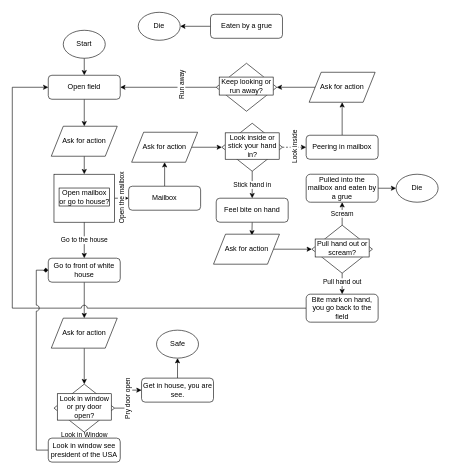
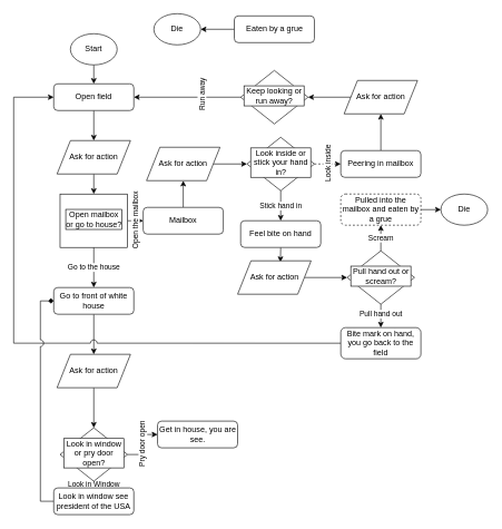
  <mxCell id="0" />
  <mxCell id="1" parent="0" />
  <mxCell id="2" style="edgeStyle=orthogonalEdgeStyle;rounded=0;orthogonalLoop=1;jettySize=auto;html=1;exitX=0.5;exitY=1;exitDx=0;exitDy=0;entryX=0.5;entryY=0;entryDx=0;entryDy=0;endArrow=classic;endFill=1;" edge="1" parent="1" source="3" target="12"><mxGeometry relative="1" as="geometry" /></mxCell>
  <mxCell id="3" value="Open field" style="rounded=1;whiteSpace=wrap;html=1;fontSize=12;glass=0;strokeWidth=1;shadow=0;" parent="1" vertex="1"><mxGeometry x="80" y="125" width="120" height="40" as="geometry" /></mxCell>
  <mxCell id="4" value="Go to the house" style="edgeStyle=orthogonalEdgeStyle;rounded=0;orthogonalLoop=1;jettySize=auto;html=1;exitX=0.5;exitY=1;exitDx=0;exitDy=0;entryX=0.5;entryY=0;entryDx=0;entryDy=0;endArrow=classic;endFill=1;" edge="1" parent="1" source="6" target="14"><mxGeometry relative="1" as="geometry" /></mxCell>
  <mxCell id="5" value="Open the mailbox" style="edgeStyle=orthogonalEdgeStyle;rounded=0;orthogonalLoop=1;jettySize=auto;html=1;exitX=1;exitY=0.5;exitDx=0;exitDy=0;entryX=0;entryY=0.5;entryDx=0;entryDy=0;endArrow=classic;endFill=1;horizontal=0;" edge="1" parent="1" source="6" target="10"><mxGeometry relative="1" as="geometry" /></mxCell>
  <mxCell id="6" value="Open mailbox &lt;br&gt;or go to house?" style="whiteSpace=wrap;html=1;shadow=0;fontFamily=Helvetica;fontSize=12;align=center;strokeWidth=1;spacing=6;spacingTop=-4;labelBackgroundColor=#ffffff;labelBorderColor=#000000;rounded=0;" parent="1" vertex="1"><mxGeometry x="89.5" y="290" width="101" height="80" as="geometry" /></mxCell>
  <mxCell id="7" style="edgeStyle=orthogonalEdgeStyle;rounded=0;orthogonalLoop=1;jettySize=auto;html=1;exitX=0.5;exitY=1;exitDx=0;exitDy=0;entryX=0.5;entryY=0;entryDx=0;entryDy=0;" edge="1" parent="1" source="8" target="3"><mxGeometry relative="1" as="geometry" /></mxCell>
  <mxCell id="8" value="Start" style="ellipse;whiteSpace=wrap;html=1;aspect=fixed;" vertex="1" parent="1"><mxGeometry x="105" y="50" width="70" height="46.65" as="geometry" /></mxCell>
  <mxCell id="9" style="edgeStyle=orthogonalEdgeStyle;rounded=0;orthogonalLoop=1;jettySize=auto;html=1;exitX=0.5;exitY=0;exitDx=0;exitDy=0;entryX=0.5;entryY=1;entryDx=0;entryDy=0;endArrow=classic;endFill=1;" edge="1" parent="1" source="10" target="16"><mxGeometry relative="1" as="geometry" /></mxCell>
  <mxCell id="10" value="Mailbox" style="rounded=1;whiteSpace=wrap;html=1;fontSize=12;glass=0;strokeWidth=1;shadow=0;" vertex="1" parent="1"><mxGeometry x="214" y="310" width="120" height="40" as="geometry" /></mxCell>
  <mxCell id="11" style="edgeStyle=orthogonalEdgeStyle;rounded=0;orthogonalLoop=1;jettySize=auto;html=1;exitX=0.5;exitY=1;exitDx=0;exitDy=0;entryX=0.5;entryY=0;entryDx=0;entryDy=0;endArrow=classic;endFill=1;" edge="1" parent="1" source="12" target="6"><mxGeometry relative="1" as="geometry" /></mxCell>
  <mxCell id="12" value="Ask for action" style="shape=parallelogram;perimeter=parallelogramPerimeter;whiteSpace=wrap;html=1;fixedSize=1;labelBackgroundColor=#ffffff;" vertex="1" parent="1"><mxGeometry x="85" y="210" width="110" height="50" as="geometry" /></mxCell>
  <mxCell id="13" style="edgeStyle=orthogonalEdgeStyle;rounded=0;jumpStyle=arc;jumpSize=10;orthogonalLoop=1;jettySize=auto;html=1;exitX=0.5;exitY=1;exitDx=0;exitDy=0;endArrow=classic;endFill=1;entryX=0.5;entryY=0;entryDx=0;entryDy=0;" edge="1" parent="1" source="14" target="46"><mxGeometry relative="1" as="geometry"><mxPoint x="140" y="560" as="targetPoint" /></mxGeometry></mxCell>
  <mxCell id="14" value="Go to front of white house" style="rounded=1;whiteSpace=wrap;html=1;fontSize=12;glass=0;strokeWidth=1;shadow=0;" vertex="1" parent="1"><mxGeometry x="80" y="430" width="120" height="40" as="geometry" /></mxCell>
  <mxCell id="15" style="edgeStyle=orthogonalEdgeStyle;rounded=0;orthogonalLoop=1;jettySize=auto;html=1;exitX=1;exitY=0.5;exitDx=0;exitDy=0;endArrow=classic;endFill=1;" edge="1" parent="1" source="16" target="19"><mxGeometry relative="1" as="geometry" /></mxCell>
  <mxCell id="16" value="Ask for action" style="shape=parallelogram;perimeter=parallelogramPerimeter;whiteSpace=wrap;html=1;fixedSize=1;labelBackgroundColor=#ffffff;" vertex="1" parent="1"><mxGeometry x="219" y="220" width="110" height="50" as="geometry" /></mxCell>
  <mxCell id="17" value="Stick hand in" style="edgeStyle=orthogonalEdgeStyle;rounded=0;orthogonalLoop=1;jettySize=auto;html=1;exitX=0.5;exitY=1;exitDx=0;exitDy=0;entryX=0.5;entryY=0;entryDx=0;entryDy=0;endArrow=classic;endFill=1;" edge="1" parent="1" source="19" target="23"><mxGeometry relative="1" as="geometry" /></mxCell>
  <mxCell id="18" value="Look inside" style="edgeStyle=orthogonalEdgeStyle;rounded=0;orthogonalLoop=1;jettySize=auto;html=1;exitX=1;exitY=0.5;exitDx=0;exitDy=0;endArrow=classic;endFill=1;entryX=0;entryY=0.5;entryDx=0;entryDy=0;horizontal=0;dashed=1;" edge="1" parent="1" source="19" target="21"><mxGeometry relative="1" as="geometry"><mxPoint x="490" y="180" as="targetPoint" /><Array as="points"><mxPoint x="490" y="245" /><mxPoint x="490" y="245" /></Array></mxGeometry></mxCell>
  <mxCell id="19" value="Look inside or stick your hand in?" style="rhombus;whiteSpace=wrap;html=1;shadow=0;fontFamily=Helvetica;fontSize=12;align=center;strokeWidth=1;spacing=6;spacingTop=-4;labelBackgroundColor=#ffffff;labelBorderColor=#000000;" vertex="1" parent="1"><mxGeometry x="369.5" y="205" width="101" height="80" as="geometry" /></mxCell>
  <mxCell id="20" style="edgeStyle=orthogonalEdgeStyle;rounded=0;orthogonalLoop=1;jettySize=auto;html=1;entryX=0.5;entryY=1;entryDx=0;entryDy=0;endArrow=classic;endFill=1;exitX=0.5;exitY=0;exitDx=0;exitDy=0;" edge="1" parent="1" source="21" target="25"><mxGeometry relative="1" as="geometry"><mxPoint x="490" y="100" as="sourcePoint" /></mxGeometry></mxCell>
  <mxCell id="21" value="Peering in mailbox" style="rounded=1;whiteSpace=wrap;html=1;fontSize=12;glass=0;strokeWidth=1;shadow=0;" vertex="1" parent="1"><mxGeometry x="510" y="225" width="120" height="40" as="geometry" /></mxCell>
  <mxCell id="22" style="edgeStyle=orthogonalEdgeStyle;rounded=0;jumpStyle=arc;jumpSize=10;orthogonalLoop=1;jettySize=auto;html=1;exitX=0.5;exitY=1;exitDx=0;exitDy=0;entryX=0.582;entryY=0.04;entryDx=0;entryDy=0;entryPerimeter=0;endArrow=classic;endFill=1;" edge="1" parent="1" source="23" target="33"><mxGeometry relative="1" as="geometry" /></mxCell>
  <mxCell id="23" value="Feel bite on hand" style="rounded=1;whiteSpace=wrap;html=1;fontSize=12;glass=0;strokeWidth=1;shadow=0;" vertex="1" parent="1"><mxGeometry x="360" y="330" width="120" height="40" as="geometry" /></mxCell>
  <mxCell id="24" style="edgeStyle=orthogonalEdgeStyle;rounded=0;jumpStyle=arc;jumpSize=10;orthogonalLoop=1;jettySize=auto;html=1;exitX=0;exitY=0.5;exitDx=0;exitDy=0;entryX=1;entryY=0.5;entryDx=0;entryDy=0;endArrow=classic;endFill=1;" edge="1" parent="1" source="25" target="28"><mxGeometry relative="1" as="geometry" /></mxCell>
  <mxCell id="25" value="Ask for action" style="shape=parallelogram;perimeter=parallelogramPerimeter;whiteSpace=wrap;html=1;fixedSize=1;labelBackgroundColor=#ffffff;" vertex="1" parent="1"><mxGeometry x="515" y="120" width="110" height="50" as="geometry" /></mxCell>
  <mxCell id="26" style="edgeStyle=orthogonalEdgeStyle;rounded=0;jumpStyle=arc;jumpSize=10;orthogonalLoop=1;jettySize=auto;html=1;exitX=0;exitY=0.5;exitDx=0;exitDy=0;entryX=1;entryY=0.5;entryDx=0;entryDy=0;endArrow=classic;endFill=1;" edge="1" parent="1" source="28" target="3"><mxGeometry relative="1" as="geometry" /></mxCell>
  <mxCell id="27" value="Run away" style="edgeLabel;html=1;align=center;verticalAlign=middle;resizable=0;points=[];horizontal=0;" vertex="1" connectable="0" parent="26"><mxGeometry x="-0.263" y="-3" relative="1" as="geometry"><mxPoint as="offset" /></mxGeometry></mxCell>
  <mxCell id="28" value="Keep looking or run away?" style="rhombus;whiteSpace=wrap;html=1;shadow=0;fontFamily=Helvetica;fontSize=12;align=center;strokeWidth=1;spacing=6;spacingTop=-4;labelBackgroundColor=#ffffff;labelBorderColor=#000000;" vertex="1" parent="1"><mxGeometry x="360" y="105" width="101" height="80" as="geometry" /></mxCell>
  <mxCell id="29" style="edgeStyle=orthogonalEdgeStyle;rounded=0;orthogonalLoop=1;jettySize=auto;html=1;exitX=0;exitY=0.5;exitDx=0;exitDy=0;entryX=1;entryY=0.5;entryDx=0;entryDy=0;endArrow=classic;endFill=1;" edge="1" parent="1" source="30" target="31"><mxGeometry relative="1" as="geometry" /></mxCell>
  <mxCell id="30" value="Eaten by a grue" style="rounded=1;whiteSpace=wrap;html=1;fontSize=12;glass=0;strokeWidth=1;shadow=0;" vertex="1" parent="1"><mxGeometry x="350.5" y="23.33" width="120" height="40" as="geometry" /></mxCell>
  <mxCell id="31" value="Die" style="ellipse;whiteSpace=wrap;html=1;aspect=fixed;" vertex="1" parent="1"><mxGeometry x="230" y="20" width="70" height="46.65" as="geometry" /></mxCell>
  <mxCell id="32" style="edgeStyle=orthogonalEdgeStyle;rounded=0;jumpStyle=arc;jumpSize=10;orthogonalLoop=1;jettySize=auto;html=1;exitX=1;exitY=0.5;exitDx=0;exitDy=0;entryX=0;entryY=0.5;entryDx=0;entryDy=0;endArrow=classic;endFill=1;" edge="1" parent="1" source="33" target="36"><mxGeometry relative="1" as="geometry" /></mxCell>
  <mxCell id="33" value="Ask for action" style="shape=parallelogram;perimeter=parallelogramPerimeter;whiteSpace=wrap;html=1;fixedSize=1;labelBackgroundColor=#ffffff;" vertex="1" parent="1"><mxGeometry x="355.5" y="390" width="110" height="50" as="geometry" /></mxCell>
  <mxCell id="34" value="Scream" style="edgeStyle=orthogonalEdgeStyle;rounded=0;jumpStyle=arc;jumpSize=10;orthogonalLoop=1;jettySize=auto;html=1;exitX=0.5;exitY=0;exitDx=0;exitDy=0;entryX=0.5;entryY=1;entryDx=0;entryDy=0;endArrow=classic;endFill=1;" edge="1" parent="1" source="36" target="38"><mxGeometry relative="1" as="geometry" /></mxCell>
  <mxCell id="35" value="Pull hand out" style="edgeStyle=orthogonalEdgeStyle;rounded=0;jumpStyle=arc;jumpSize=10;orthogonalLoop=1;jettySize=auto;html=1;exitX=0.5;exitY=1;exitDx=0;exitDy=0;entryX=0.5;entryY=0;entryDx=0;entryDy=0;endArrow=classic;endFill=1;" edge="1" parent="1" source="36" target="41"><mxGeometry x="-0.143" relative="1" as="geometry"><mxPoint as="offset" /></mxGeometry></mxCell>
  <mxCell id="36" value="Pull hand out or scream?" style="rhombus;whiteSpace=wrap;html=1;shadow=0;fontFamily=Helvetica;fontSize=12;align=center;strokeWidth=1;spacing=6;spacingTop=-4;labelBackgroundColor=#ffffff;labelBorderColor=#000000;" vertex="1" parent="1"><mxGeometry x="519.5" y="375" width="101" height="80" as="geometry" /></mxCell>
  <mxCell id="37" style="edgeStyle=orthogonalEdgeStyle;rounded=0;jumpStyle=arc;jumpSize=10;orthogonalLoop=1;jettySize=auto;html=1;exitX=1;exitY=0.5;exitDx=0;exitDy=0;entryX=0;entryY=0.5;entryDx=0;entryDy=0;endArrow=classic;endFill=1;" edge="1" parent="1" source="38" target="39"><mxGeometry relative="1" as="geometry" /></mxCell>
- <mxCell id="38" value="Pulled into the mailbox and eaten by a grue" style="rounded=1;whiteSpace=wrap;html=1;fontSize=12;glass=0;strokeWidth=1;shadow=0;" vertex="1" parent="1"><mxGeometry x="510" y="290" width="120" height="46.67" as="geometry" /></mxCell>
+ <mxCell id="38" value="Pulled into the mailbox and eaten by a grue" style="rounded=1;whiteSpace=wrap;html=1;fontSize=12;glass=0;strokeWidth=1;shadow=0;dashed=1;" vertex="1" parent="1"><mxGeometry x="510" y="290" width="120" height="46.67" as="geometry" /></mxCell>
  <mxCell id="39" value="Die" style="ellipse;whiteSpace=wrap;html=1;aspect=fixed;" vertex="1" parent="1"><mxGeometry x="660" y="290.02" width="70" height="46.65" as="geometry" /></mxCell>
  <mxCell id="40" style="edgeStyle=orthogonalEdgeStyle;rounded=0;jumpStyle=arc;jumpSize=10;orthogonalLoop=1;jettySize=auto;html=1;exitX=0;exitY=0.5;exitDx=0;exitDy=0;entryX=0;entryY=0.5;entryDx=0;entryDy=0;endArrow=classic;endFill=1;" edge="1" parent="1" source="41" target="3"><mxGeometry relative="1" as="geometry"><Array as="points"><mxPoint x="20" y="513" /><mxPoint x="20" y="145" /></Array></mxGeometry></mxCell>
  <mxCell id="41" value="Bite mark on hand, you go back to the field" style="rounded=1;whiteSpace=wrap;html=1;fontSize=12;glass=0;strokeWidth=1;shadow=0;" vertex="1" parent="1"><mxGeometry x="510" y="490" width="120" height="46.67" as="geometry" /></mxCell>
  <mxCell id="42" value="Pry door open" style="edgeStyle=orthogonalEdgeStyle;rounded=0;jumpStyle=arc;jumpSize=10;orthogonalLoop=1;jettySize=auto;html=1;exitX=1;exitY=0.5;exitDx=0;exitDy=0;entryX=0;entryY=0.5;entryDx=0;entryDy=0;endArrow=classic;endFill=1;horizontal=0;" edge="1" parent="1" source="44" target="48"><mxGeometry relative="1" as="geometry" /></mxCell>
  <mxCell id="43" value="Look in Window" style="edgeStyle=orthogonalEdgeStyle;rounded=0;jumpStyle=arc;jumpSize=10;orthogonalLoop=1;jettySize=auto;html=1;exitX=0.5;exitY=1;exitDx=0;exitDy=0;entryX=0.5;entryY=0;entryDx=0;entryDy=0;endArrow=classic;endFill=1;" edge="1" parent="1" source="44" target="50"><mxGeometry relative="1" as="geometry" /></mxCell>
  <mxCell id="44" value="Look in window or pry door open?" style="rhombus;whiteSpace=wrap;html=1;shadow=0;fontFamily=Helvetica;fontSize=12;align=center;strokeWidth=1;spacing=6;spacingTop=-4;labelBackgroundColor=#ffffff;labelBorderColor=#000000;" vertex="1" parent="1"><mxGeometry x="89.5" y="640" width="101" height="80" as="geometry" /></mxCell>
  <mxCell id="45" style="edgeStyle=orthogonalEdgeStyle;rounded=0;jumpStyle=arc;jumpSize=10;orthogonalLoop=1;jettySize=auto;html=1;exitX=0.5;exitY=1;exitDx=0;exitDy=0;entryX=0.5;entryY=0;entryDx=0;entryDy=0;endArrow=classic;endFill=1;" edge="1" parent="1" source="46" target="44"><mxGeometry relative="1" as="geometry" /></mxCell>
  <mxCell id="46" value="Ask for action" style="shape=parallelogram;perimeter=parallelogramPerimeter;whiteSpace=wrap;html=1;fixedSize=1;labelBackgroundColor=#ffffff;" vertex="1" parent="1"><mxGeometry x="85" y="530" width="110" height="50" as="geometry" /></mxCell>
- <mxCell id="47" style="edgeStyle=orthogonalEdgeStyle;rounded=0;jumpStyle=arc;jumpSize=10;orthogonalLoop=1;jettySize=auto;html=1;exitX=0.5;exitY=0;exitDx=0;exitDy=0;endArrow=classic;endFill=1;entryX=0.5;entryY=1;entryDx=0;entryDy=0;" edge="1" parent="1" source="48" target="51"><mxGeometry relative="1" as="geometry"><mxPoint x="296" y="605" as="targetPoint" /></mxGeometry></mxCell>
  <mxCell id="48" value="Get in house, you are see." style="rounded=1;whiteSpace=wrap;html=1;fontSize=12;glass=0;strokeWidth=1;shadow=0;" vertex="1" parent="1"><mxGeometry x="235.5" y="630" width="120" height="40" as="geometry" /></mxCell>
  <mxCell id="49" style="edgeStyle=orthogonalEdgeStyle;rounded=0;jumpStyle=arc;jumpSize=10;orthogonalLoop=1;jettySize=auto;html=1;exitX=0;exitY=0.5;exitDx=0;exitDy=0;entryX=0;entryY=0.5;entryDx=0;entryDy=0;endArrow=diamond;endFill=1;" edge="1" parent="1" source="50" target="14"><mxGeometry relative="1" as="geometry"><Array as="points"><mxPoint x="60" y="750" /><mxPoint x="60" y="450" /></Array></mxGeometry></mxCell>
  <mxCell id="50" value="Look in window see president of the USA" style="rounded=1;whiteSpace=wrap;html=1;fontSize=12;glass=0;strokeWidth=1;shadow=0;" vertex="1" parent="1"><mxGeometry x="80" y="730" width="120" height="40" as="geometry" /></mxCell>
- <mxCell id="51" value="Safe" style="ellipse;whiteSpace=wrap;html=1;aspect=fixed;" vertex="1" parent="1"><mxGeometry x="260.5" y="550" width="70" height="46.65" as="geometry" /></mxCell>
